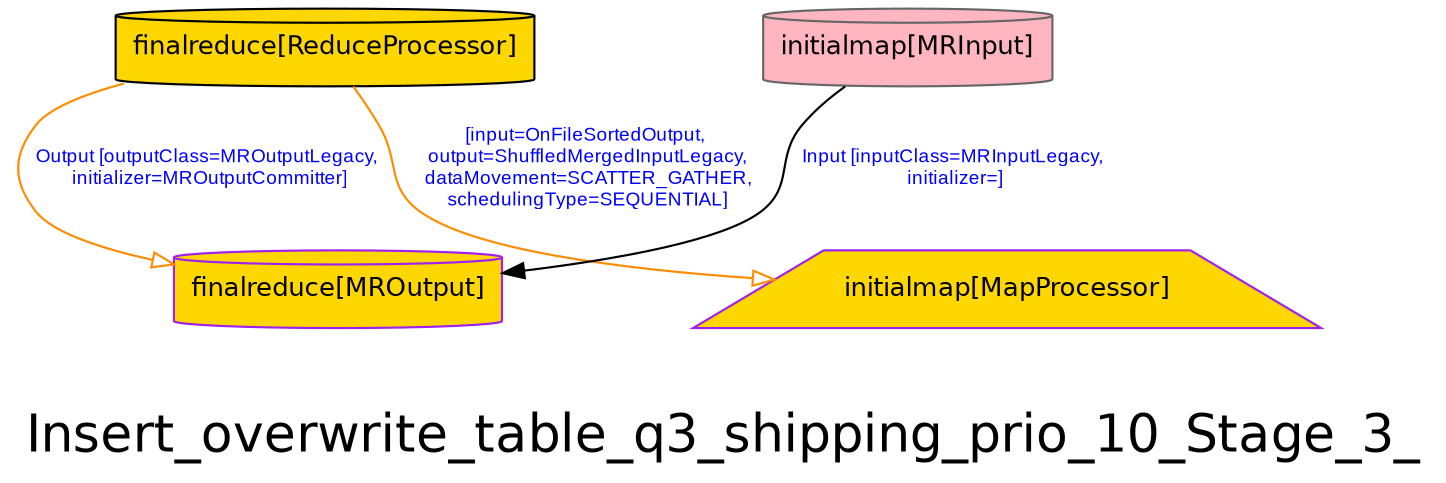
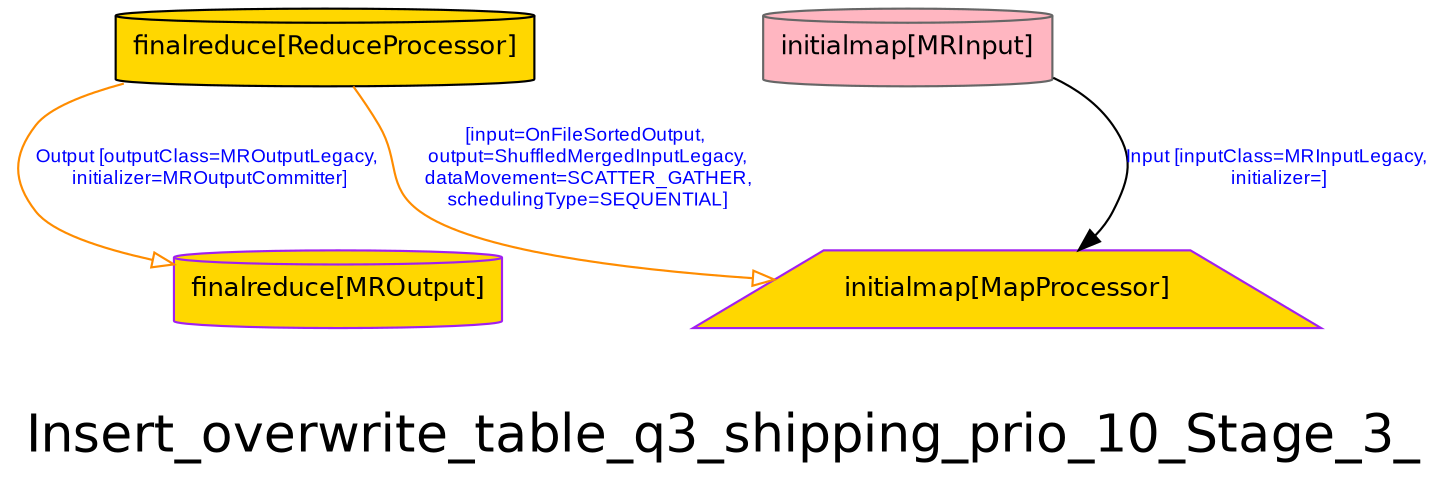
  digraph {
    fontname=Helvetica
    fontsize=24
    label=Insert_overwrite_table_q3_shipping_prio_10_Stage_3_
    node [color=purple fillcolor=gold fontname=Helvetica fontsize=12 shape=cylinder style=filled]
    edge [arrowhead=onormal color=darkorange fontcolor=blue fontname=Arial fontsize=9]
    n1 [color=black label="finalreduce[ReduceProcessor]"]
    n2 [label="finalreduce[MROutput]"]
    n3 [label="initialmap[MapProcessor]" shape=trapezium]
    n4 [color=gray40 fillcolor=lightpink label="initialmap[MRInput]"]
    n1 -> n2 [label="Output [outputClass=MROutputLegacy,\n initializer=MROutputCommitter]"]
    n1 -> n3 [label="[input=OnFileSortedOutput,\n output=ShuffledMergedInputLegacy,\n dataMovement=SCATTER_GATHER,\n schedulingType=SEQUENTIAL]"]
-   n4 -> n2 [arrowhead=normal color=black label="Input [inputClass=MRInputLegacy,\n initializer=]"]
+   n4 -> n3 [arrowhead=normal color=black label="Input [inputClass=MRInputLegacy,\n initializer=]"]
  }
